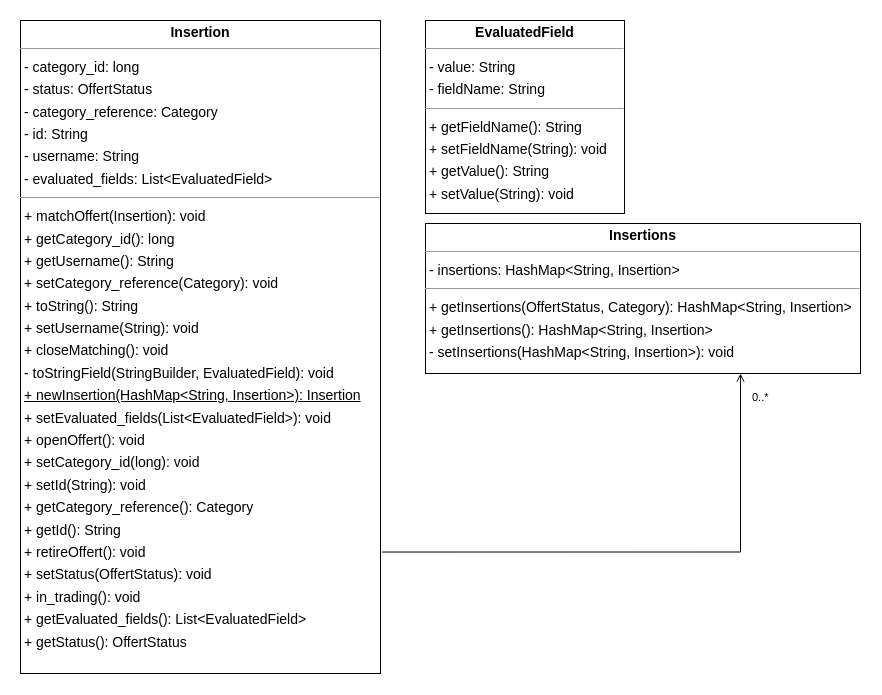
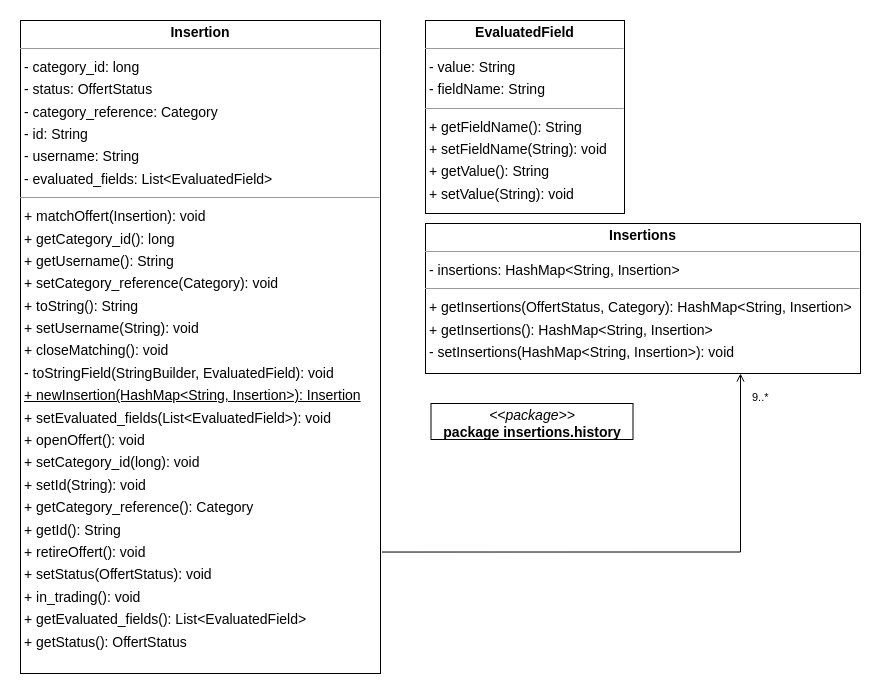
  <mxCell id="0" />
  <mxCell id="1" parent="0" />
  <mxCell id="2" value="&lt;p style=&quot;margin:0px;margin-top:4px;text-align:center;&quot;&gt;&lt;b&gt;EvaluatedField&lt;/b&gt;&lt;/p&gt;&lt;hr size=&quot;1&quot;&gt;&lt;p style=&quot;margin:0 0 0 4px;line-height:1.6;&quot;&gt;- value: String&lt;br&gt;- fieldName: String&lt;/p&gt;&lt;hr size=&quot;1&quot;&gt;&lt;p style=&quot;margin:0 0 0 4px;line-height:1.6;&quot;&gt;+ getFieldName(): String&lt;br&gt;+ setFieldName(String): void&lt;br&gt;+ getValue(): String&lt;br&gt;+ setValue(String): void&lt;/p&gt;" style="verticalAlign=top;align=left;overflow=fill;fontSize=14;fontFamily=Helvetica;html=1;rounded=0;shadow=0;comic=0;labelBackgroundColor=none;strokeWidth=1;" parent="1" vertex="1"><mxGeometry x="425" y="20" width="199" height="193" as="geometry" /></mxCell>
  <mxCell id="3" value="&lt;p style=&quot;margin:0px;margin-top:4px;text-align:center;&quot;&gt;&lt;b&gt;Insertion&lt;/b&gt;&lt;/p&gt;&lt;hr size=&quot;1&quot;&gt;&lt;p style=&quot;margin:0 0 0 4px;line-height:1.6;&quot;&gt;- category_id: long&lt;br&gt;- status: OffertStatus&lt;br&gt;- category_reference: Category&lt;br&gt;- id: String&lt;br&gt;- username: String&lt;br&gt;- evaluated_fields: List&amp;lt;EvaluatedField&amp;gt;&lt;/p&gt;&lt;hr size=&quot;1&quot;&gt;&lt;p style=&quot;margin:0 0 0 4px;line-height:1.6;&quot;&gt;+ matchOffert(Insertion): void&lt;br&gt;+ getCategory_id(): long&lt;br&gt;+ getUsername(): String&lt;br&gt;+ setCategory_reference(Category): void&lt;br&gt;+ toString(): String&lt;br&gt;+ setUsername(String): void&lt;br&gt;+ closeMatching(): void&lt;br&gt;- toStringField(StringBuilder, EvaluatedField): void&lt;br&gt;&lt;u&gt;+ newInsertion(HashMap&amp;lt;String, Insertion&amp;gt;): Insertion&lt;/u&gt;&lt;br&gt;+ setEvaluated_fields(List&amp;lt;EvaluatedField&amp;gt;): void&lt;br&gt;+ openOffert(): void&lt;br&gt;+ setCategory_id(long): void&lt;br&gt;+ setId(String): void&lt;br&gt;+ getCategory_reference(): Category&lt;br&gt;+ getId(): String&lt;br&gt;+ retireOffert(): void&lt;br&gt;+ setStatus(OffertStatus): void&lt;br&gt;+ in_trading(): void&lt;br&gt;+ getEvaluated_fields(): List&amp;lt;EvaluatedField&amp;gt;&lt;br&gt;+ getStatus(): OffertStatus&lt;/p&gt;" style="verticalAlign=top;align=left;overflow=fill;fontSize=14;fontFamily=Helvetica;html=1;rounded=0;shadow=0;comic=0;labelBackgroundColor=none;strokeWidth=1;" parent="1" vertex="1"><mxGeometry x="20" y="20" width="360" height="653" as="geometry" /></mxCell>
  <mxCell id="4" value="&lt;p style=&quot;margin:0px;margin-top:4px;text-align:center;&quot;&gt;&lt;b&gt;Insertions&lt;/b&gt;&lt;/p&gt;&lt;hr size=&quot;1&quot;&gt;&lt;p style=&quot;margin:0 0 0 4px;line-height:1.6;&quot;&gt;- insertions: HashMap&amp;lt;String, Insertion&amp;gt;&lt;/p&gt;&lt;hr size=&quot;1&quot;&gt;&lt;p style=&quot;margin:0 0 0 4px;line-height:1.6;&quot;&gt;+ getInsertions(OffertStatus, Category): HashMap&amp;lt;String, Insertion&amp;gt;&lt;br&gt;+ getInsertions(): HashMap&amp;lt;String, Insertion&amp;gt;&lt;/p&gt;&lt;p style=&quot;margin:0 0 0 4px;line-height:1.6;&quot;&gt;- setInsertions(HashMap&amp;lt;String, Insertion&amp;gt;): void&lt;br&gt;&lt;/p&gt;" style="verticalAlign=top;align=left;overflow=fill;fontSize=14;fontFamily=Helvetica;html=1;rounded=0;shadow=0;comic=0;labelBackgroundColor=none;strokeWidth=1;" parent="1" vertex="1"><mxGeometry x="425" y="223" width="435" height="150" as="geometry" /></mxCell>
+ <mxCell id="5" value="&lt;p style=&quot;margin:0px;margin-top:4px;text-align:center;&quot;&gt;&lt;i&gt;&amp;lt;&amp;lt;package&amp;gt;&amp;gt;&lt;/i&gt;&lt;br/&gt;&lt;b&gt;package  insertions.history&lt;/b&gt;&lt;/p&gt;&lt;hr size=&quot;1&quot;/&gt;" style="verticalAlign=top;align=left;overflow=fill;fontSize=14;fontFamily=Helvetica;html=1;rounded=0;shadow=0;comic=0;labelBackgroundColor=none;strokeWidth=1;" parent="1" vertex="1"><mxGeometry x="430.5" y="403" width="202" height="36" as="geometry" /></mxCell>
  <mxCell id="6" style="edgeStyle=orthogonalEdgeStyle;rounded=0;orthogonalLoop=1;jettySize=auto;html=1;exitX=1.004;exitY=0.814;exitDx=0;exitDy=0;endArrow=open;endFill=0;exitPerimeter=0;" edge="1" parent="1" source="3"><mxGeometry relative="1" as="geometry"><mxPoint x="740" y="373" as="targetPoint" /><Array as="points"><mxPoint x="740" y="552" /></Array><mxPoint x="551" y="553" as="sourcePoint" /></mxGeometry></mxCell>
- <mxCell id="7" value="&lt;span style=&quot;color: rgb(0, 0, 0); font-family: Helvetica; font-size: 11px; font-style: normal; font-variant-ligatures: normal; font-variant-caps: normal; font-weight: 400; letter-spacing: normal; orphans: 2; text-align: left; text-indent: 0px; text-transform: none; widows: 2; word-spacing: 0px; -webkit-text-stroke-width: 0px; background-color: rgb(255, 255, 255); text-decoration-thickness: initial; text-decoration-style: initial; text-decoration-color: initial; float: none; display: inline !important;&quot;&gt;0..*&lt;/span&gt;" style="text;whiteSpace=wrap;html=1;" vertex="1" parent="1"><mxGeometry x="750" y="383" width="40" height="30" as="geometry" /></mxCell>
+ <mxCell id="7" value="&lt;span style=&quot;color: rgb(0, 0, 0); font-family: Helvetica; font-size: 11px; font-style: normal; font-variant-ligatures: normal; font-variant-caps: normal; font-weight: 400; letter-spacing: normal; orphans: 2; text-align: left; text-indent: 0px; text-transform: none; widows: 2; word-spacing: 0px; -webkit-text-stroke-width: 0px; background-color: rgb(255, 255, 255); text-decoration-thickness: initial; text-decoration-style: initial; text-decoration-color: initial; float: none; display: inline !important;&quot;&gt;9..*&lt;/span&gt;" style="text;whiteSpace=wrap;html=1;" vertex="1" parent="1"><mxGeometry x="750" y="383" width="40" height="30" as="geometry" /></mxCell>
